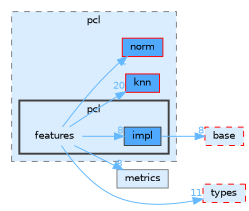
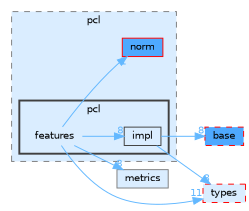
  digraph {
    compound=true
    rankdir=LR
    node [fontname=Helvetica fontsize=10 shape=box color=red fillcolor="#4ea9ff" style=filled]
    edge [color=steelblue1 fontcolor=steelblue1 fontname=Helvetica fontsize=10 headlabel=8 labeldistance=1.5 labelfontname=Helvetica labelfontsize=10]
    n1 [height=0.2 label=features shape=plaintext width=0.4 color="" fillcolor="" style=""]
-   n2 [color=grey25 height=0.2 label=impl width=0.4]
-   n3 [height=0.2 label=knn width=0.4]
+   n2 [color=grey25 fillcolor="#daedff" height=0.2 label=impl width=0.4]
    n4 [height=0.2 label=norm width=0.4]
    n5 [color=grey50 fillcolor="#daedff" height=0.2 label=metrics width=0.4]
    n6 [fillcolor="#daedff" height=0.2 label=types style="filled,dashed" width=0.4]
-   n7 [fillcolor="#daedff" height=0.2 label=base style="filled,dashed" width=0.4]
+   n7 [height=0.2 label=base style="filled,dashed" width=0.4]
    subgraph cluster_1 {
      bgcolor="#daedff"
      fontname=Helvetica
      fontsize=10
      label=pcl
      pencolor=grey50
      style="filled,dashed"
-     n3
      n4
      subgraph cluster_2 {
        bgcolor="#daedff"
        fontname=Helvetica
        fontsize=10
        pencolor=grey25
        style="filled,bold"
        n1
        n2
      }
    }
    n1 -> n2
-   n1 -> n3 [headlabel=20]
    n1 -> n4 [headlabel=1]
    n1 -> n5
    n1 -> n6 [headlabel=11]
+   n2 -> n6
    n2 -> n7
  }
